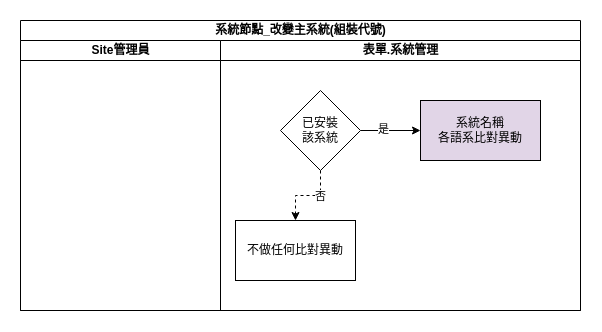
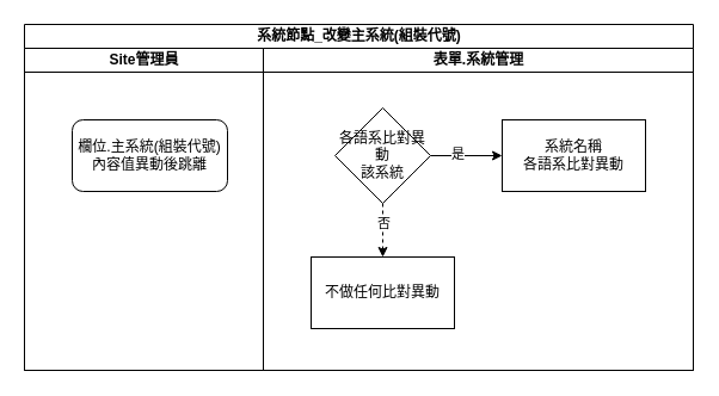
  <mxCell id="0" />
  <mxCell id="1" parent="0" />
  <mxCell id="2" value="系統節點_改變主系統(組裝代號)" style="swimlane;html=1;childLayout=stackLayout;resizeParent=1;resizeParentMax=0;startSize=20;" parent="1" vertex="1"><mxGeometry x="20" y="20" width="560" height="290" as="geometry" /></mxCell>
  <mxCell id="3" value="Site管理員" style="swimlane;html=1;startSize=20;" parent="2" vertex="1"><mxGeometry y="20" width="200" height="270" as="geometry" /></mxCell>
+ <mxCell id="4" value="欄位.主系統(組裝代號)&lt;br&gt;內容值異動後跳離" style="rounded=1;whiteSpace=wrap;html=1;" parent="3" vertex="1"><mxGeometry x="40" y="60" width="130" height="60" as="geometry" /></mxCell>
  <mxCell id="5" value="表單.系統管理" style="swimlane;html=1;startSize=20;" parent="2" vertex="1"><mxGeometry x="200" y="20" width="360" height="270" as="geometry" /></mxCell>
  <mxCell id="6" style="edgeStyle=orthogonalEdgeStyle;rounded=0;orthogonalLoop=1;jettySize=auto;html=1;exitX=1;exitY=0.5;exitDx=0;exitDy=0;entryX=0;entryY=0.5;entryDx=0;entryDy=0;" parent="5" source="10" target="12" edge="1"><mxGeometry relative="1" as="geometry"><Array as="points" /></mxGeometry></mxCell>
  <mxCell id="7" value="是" style="edgeLabel;html=1;align=center;verticalAlign=middle;resizable=0;points=[];" parent="6" vertex="1" connectable="0"><mxGeometry x="-0.267" y="2" relative="1" as="geometry"><mxPoint as="offset" /></mxGeometry></mxCell>
  <mxCell id="8" style="edgeStyle=orthogonalEdgeStyle;rounded=0;orthogonalLoop=1;jettySize=auto;html=1;exitX=0.5;exitY=1;exitDx=0;exitDy=0;entryX=0.5;entryY=0;entryDx=0;entryDy=0;dashed=1;" parent="5" source="10" target="11" edge="1"><mxGeometry relative="1" as="geometry" /></mxCell>
  <mxCell id="9" value="否" style="edgeLabel;html=1;align=center;verticalAlign=middle;resizable=0;points=[];" parent="8" vertex="1" connectable="0"><mxGeometry x="-0.3" relative="1" as="geometry"><mxPoint as="offset" /></mxGeometry></mxCell>
- <mxCell id="10" value="已安裝&lt;br&gt;該系統" style="rhombus;whiteSpace=wrap;html=1;" parent="5" vertex="1"><mxGeometry x="60" y="50" width="80" height="80" as="geometry" /></mxCell>
- <mxCell id="11" value="不做任何比對異動" style="rounded=0;whiteSpace=wrap;html=1;" parent="5" vertex="1"><mxGeometry x="15" y="180" width="120" height="60" as="geometry" /></mxCell>
- <mxCell id="12" value="系統名稱&lt;br&gt;各語系比對異動" style="rounded=0;whiteSpace=wrap;html=1;fillColor=#e1d5e7;" parent="5" vertex="1"><mxGeometry x="200" y="60" width="120" height="60" as="geometry" /></mxCell>
+ <mxCell id="10" value="各語系比對異動&lt;br&gt;該系統" style="rhombus;whiteSpace=wrap;html=1;" parent="5" vertex="1"><mxGeometry x="60" y="50" width="80" height="80" as="geometry" /></mxCell>
+ <mxCell id="11" value="不做任何比對異動" style="rounded=0;whiteSpace=wrap;html=1;" parent="5" vertex="1"><mxGeometry x="40" y="175" width="120" height="60" as="geometry" /></mxCell>
+ <mxCell id="12" value="系統名稱&lt;br&gt;各語系比對異動" style="rounded=0;whiteSpace=wrap;html=1;" parent="5" vertex="1"><mxGeometry x="200" y="60" width="120" height="60" as="geometry" /></mxCell>
